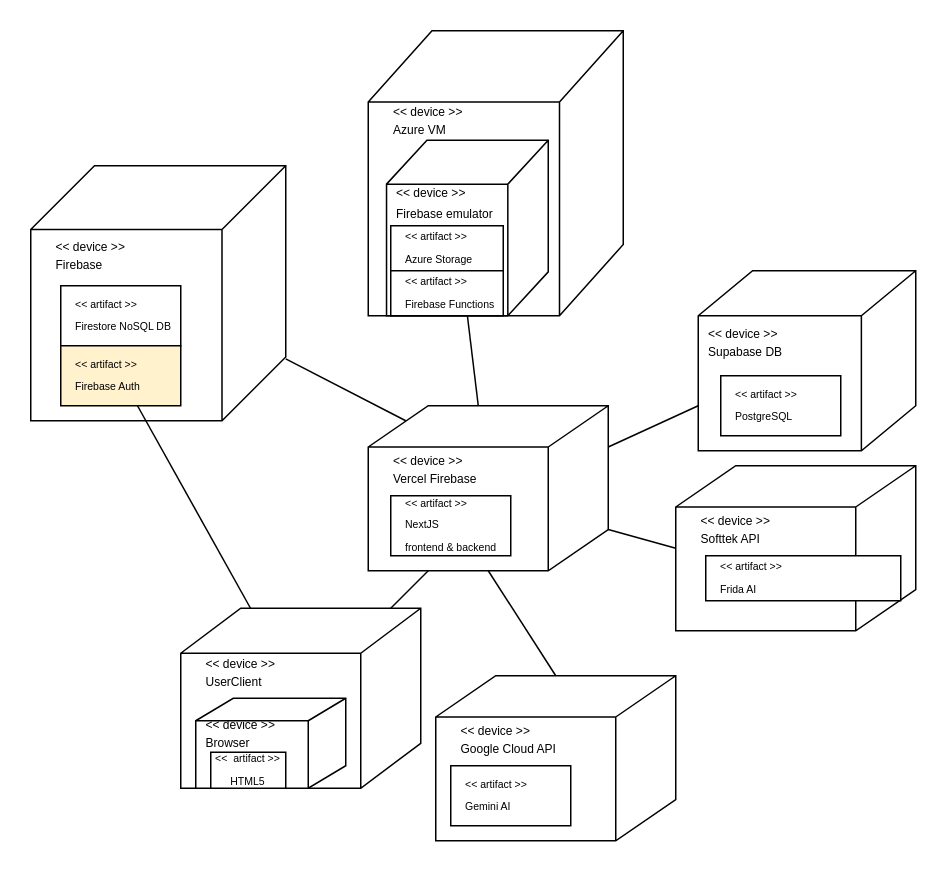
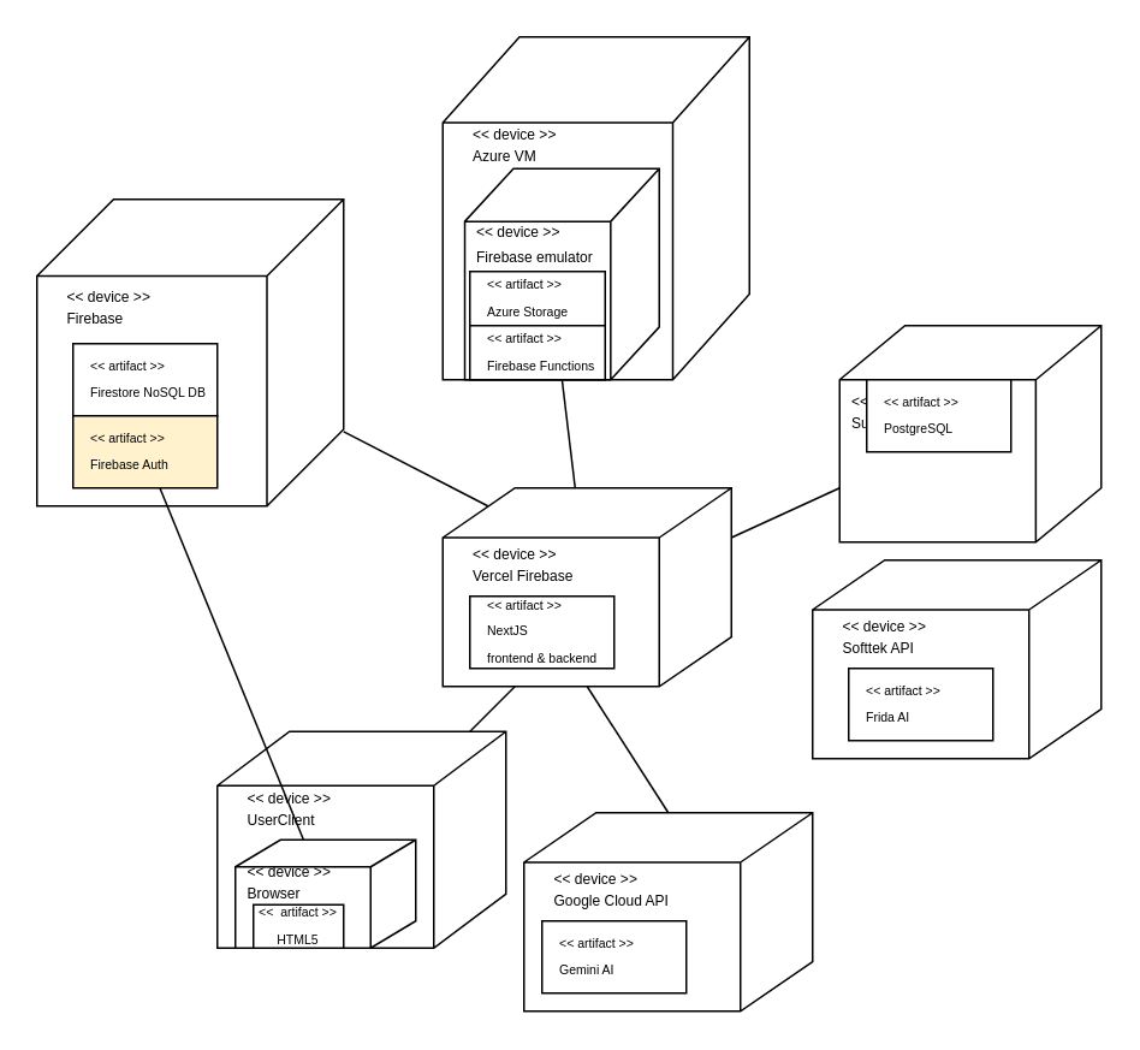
  <mxCell id="0" />
  <mxCell id="1" parent="0" />
  <mxCell id="2" value="" style="group" parent="1" vertex="1" connectable="0"><mxGeometry x="120" y="90" width="490" height="470" as="geometry" /></mxCell>
  <mxCell id="3" value="" style="group" parent="2" vertex="1" connectable="0"><mxGeometry y="315" width="160" height="140" as="geometry" /></mxCell>
  <mxCell id="4" value="&lt;div style=&quot;line-height: 100%;&quot;&gt;&lt;font style=&quot;font-size: 8px; line-height: 100%;&quot;&gt;&amp;lt;&amp;lt; device &amp;gt;&amp;gt;&lt;/font&gt;&lt;div&gt;&lt;font style=&quot;font-size: 8px; line-height: 100%;&quot;&gt;UserClient&lt;/font&gt;&lt;/div&gt;&lt;/div&gt;" style="html=1;outlineConnect=0;whiteSpace=wrap;fillColor=#FFFFFF;shape=mxgraph.archimate3.node;align=left;verticalAlign=top;spacingTop=23;spacing=2;spacingLeft=15;" parent="3" vertex="1"><mxGeometry width="160" height="120" as="geometry" /></mxCell>
  <mxCell id="5" value="&lt;div style=&quot;line-height: 100%;&quot;&gt;&lt;font style=&quot;font-size: 8px; line-height: 100%;&quot;&gt;&amp;lt;&amp;lt; device &amp;gt;&amp;gt;&lt;/font&gt;&lt;div&gt;&lt;font style=&quot;font-size: 8px; line-height: 100%;&quot;&gt;Browser&lt;/font&gt;&lt;/div&gt;&lt;/div&gt;" style="html=1;outlineConnect=0;whiteSpace=wrap;fillColor=#FFFFFF;shape=mxgraph.archimate3.node;align=left;verticalAlign=top;spacingTop=4;spacing=2;spacingLeft=5;" parent="3" vertex="1"><mxGeometry x="10" y="60" width="100" height="60" as="geometry" /></mxCell>
  <mxCell id="6" value="&lt;div&gt;&lt;font style=&quot;font-size: 7px;&quot;&gt;&amp;lt;&amp;lt; &amp;nbsp;artifact &amp;gt;&amp;gt;&lt;/font&gt;&lt;/div&gt;&lt;font style=&quot;font-size: 7px;&quot;&gt;HTML5&lt;/font&gt;" style="html=1;dashed=0;whiteSpace=wrap;align=center;verticalAlign=middle;spacingBottom=5;" parent="3" vertex="1"><mxGeometry x="20" y="96" width="50" height="24" as="geometry" /></mxCell>
  <mxCell id="7" value="" style="group" parent="2" vertex="1" connectable="0"><mxGeometry x="330" y="220" width="160" height="110" as="geometry" /></mxCell>
  <mxCell id="8" value="&lt;div style=&quot;line-height: 100%;&quot;&gt;&lt;font style=&quot;font-size: 8px; line-height: 100%;&quot;&gt;&amp;lt;&amp;lt; device &amp;gt;&amp;gt;&lt;/font&gt;&lt;div&gt;&lt;font style=&quot;font-size: 8px; line-height: 100%;&quot;&gt;Softtek API&lt;/font&gt;&lt;/div&gt;&lt;/div&gt;" style="html=1;outlineConnect=0;whiteSpace=wrap;fillColor=#FFFFFF;shape=mxgraph.archimate3.node;align=left;verticalAlign=top;spacingTop=23;spacing=2;spacingLeft=15;" parent="7" vertex="1"><mxGeometry width="160" height="110" as="geometry" /></mxCell>
- <mxCell id="9" value="&lt;font style=&quot;font-size: 7px;&quot;&gt;&amp;lt;&amp;lt; artifact &amp;gt;&amp;gt;&lt;/font&gt;&lt;div&gt;&lt;span style=&quot;font-size: 7px;&quot;&gt;Frida AI&lt;/span&gt;&lt;/div&gt;" style="html=1;dashed=0;whiteSpace=wrap;spacingLeft=8;align=left;spacingTop=-4;" vertex="1" parent="7"><mxGeometry x="20" y="60" width="130" height="30" as="geometry" /></mxCell>
+ <mxCell id="9" value="&lt;font style=&quot;font-size: 7px;&quot;&gt;&amp;lt;&amp;lt; artifact &amp;gt;&amp;gt;&lt;/font&gt;&lt;div&gt;&lt;span style=&quot;font-size: 7px;&quot;&gt;Frida AI&lt;/span&gt;&lt;/div&gt;" style="html=1;dashed=0;whiteSpace=wrap;spacingLeft=8;align=left;spacingTop=-4;" vertex="1" parent="7"><mxGeometry x="20" y="60" width="80" height="40" as="geometry" /></mxCell>
  <mxCell id="10" value="" style="group" parent="2" vertex="1" connectable="0"><mxGeometry x="125" y="180" width="160" height="110" as="geometry" /></mxCell>
  <mxCell id="11" value="&lt;div style=&quot;line-height: 100%;&quot;&gt;&lt;font style=&quot;font-size: 8px; line-height: 100%;&quot;&gt;&amp;lt;&amp;lt; device &amp;gt;&amp;gt;&lt;br&gt;Vercel Firebase&lt;/font&gt;&lt;/div&gt;" style="html=1;outlineConnect=0;whiteSpace=wrap;fillColor=#FFFFFF;shape=mxgraph.archimate3.node;align=left;verticalAlign=top;spacingTop=23;spacing=2;spacingLeft=15;" parent="10" vertex="1"><mxGeometry width="160" height="110" as="geometry" /></mxCell>
  <mxCell id="12" value="&lt;font style=&quot;font-size: 7px;&quot;&gt;&amp;lt;&amp;lt; artifact &amp;gt;&amp;gt;&lt;/font&gt;&lt;div&gt;&lt;span style=&quot;font-size: 7px;&quot;&gt;NextJS&amp;nbsp;&lt;/span&gt;&lt;/div&gt;&lt;div&gt;&lt;span style=&quot;font-size: 7px;&quot;&gt;frontend &amp;amp; backend&lt;/span&gt;&lt;/div&gt;" style="html=1;dashed=0;whiteSpace=wrap;spacingLeft=8;align=left;spacingTop=-4;" parent="10" vertex="1"><mxGeometry x="15" y="60" width="80" height="40" as="geometry" /></mxCell>
  <mxCell id="13" value="" style="group" parent="2" vertex="1" connectable="0"><mxGeometry x="170" y="360" width="160" height="110" as="geometry" /></mxCell>
  <mxCell id="14" value="&lt;div style=&quot;line-height: 100%;&quot;&gt;&lt;font style=&quot;font-size: 8px; line-height: 100%;&quot;&gt;&amp;lt;&amp;lt; device &amp;gt;&amp;gt;&lt;/font&gt;&lt;div&gt;&lt;span style=&quot;font-size: 8px;&quot;&gt;Google Cloud API&lt;/span&gt;&lt;/div&gt;&lt;/div&gt;" style="html=1;outlineConnect=0;whiteSpace=wrap;fillColor=#FFFFFF;shape=mxgraph.archimate3.node;align=left;verticalAlign=top;spacingTop=23;spacing=2;spacingLeft=15;" parent="13" vertex="1"><mxGeometry width="160" height="110" as="geometry" /></mxCell>
  <mxCell id="15" value="&lt;font style=&quot;font-size: 7px;&quot;&gt;&amp;lt;&amp;lt; artifact &amp;gt;&amp;gt;&lt;/font&gt;&lt;div&gt;&lt;span style=&quot;font-size: 7px;&quot;&gt;Gemini AI&lt;/span&gt;&lt;/div&gt;" style="html=1;dashed=0;whiteSpace=wrap;spacingLeft=8;align=left;spacingTop=-4;" vertex="1" parent="13"><mxGeometry x="10.0" y="60" width="80" height="40" as="geometry" /></mxCell>
  <mxCell id="16" style="edgeStyle=none;rounded=0;orthogonalLoop=1;jettySize=auto;html=1;exitX=0.25;exitY=1;exitDx=0;exitDy=0;exitPerimeter=0;endArrow=none;startFill=0;" parent="2" source="11" target="4" edge="1"><mxGeometry relative="1" as="geometry" /></mxCell>
  <mxCell id="17" style="edgeStyle=none;rounded=0;orthogonalLoop=1;jettySize=auto;html=1;exitX=0.5;exitY=1;exitDx=0;exitDy=0;exitPerimeter=0;entryX=0.5;entryY=0;entryDx=0;entryDy=0;entryPerimeter=0;endArrow=none;startFill=0;" parent="2" source="11" target="14" edge="1"><mxGeometry relative="1" as="geometry" /></mxCell>
- <mxCell id="18" style="edgeStyle=none;rounded=0;orthogonalLoop=1;jettySize=auto;html=1;exitX=1;exitY=0.75;exitDx=0;exitDy=0;exitPerimeter=0;entryX=0;entryY=0.5;entryDx=0;entryDy=0;entryPerimeter=0;endArrow=none;startFill=0;" parent="2" source="11" target="8" edge="1"><mxGeometry relative="1" as="geometry" /></mxCell>
  <mxCell id="19" value="&lt;div style=&quot;line-height: 100%;&quot;&gt;&lt;font style=&quot;font-size: 8px; line-height: 100%;&quot;&gt;&lt;br&gt;&lt;/font&gt;&lt;/div&gt;&lt;div style=&quot;line-height: 100%;&quot;&gt;&lt;font style=&quot;font-size: 8px; line-height: 100%;&quot;&gt;&lt;br&gt;&lt;/font&gt;&lt;/div&gt;&lt;div style=&quot;line-height: 100%;&quot;&gt;&lt;font style=&quot;font-size: 8px; line-height: 100%;&quot;&gt;&amp;lt;&amp;lt; device &amp;gt;&amp;gt;&lt;/font&gt;&lt;div&gt;&lt;span style=&quot;font-size: 8px;&quot;&gt;Supabase DB&lt;/span&gt;&lt;/div&gt;&lt;/div&gt;" style="html=1;outlineConnect=0;whiteSpace=wrap;fillColor=#FFFFFF;shape=mxgraph.archimate3.node;align=left;verticalAlign=top;spacingTop=4;spacing=2;spacingLeft=5;" parent="2" vertex="1"><mxGeometry x="345" y="90" width="145" height="120" as="geometry" /></mxCell>
  <mxCell id="20" style="edgeStyle=none;rounded=0;orthogonalLoop=1;jettySize=auto;html=1;exitX=1;exitY=0.25;exitDx=0;exitDy=0;exitPerimeter=0;entryX=0;entryY=0.75;entryDx=0;entryDy=0;entryPerimeter=0;endArrow=none;startFill=0;" parent="2" source="11" target="19" edge="1"><mxGeometry relative="1" as="geometry" /></mxCell>
- <mxCell id="21" value="&lt;font style=&quot;font-size: 7px;&quot;&gt;&amp;lt;&amp;lt; artifact &amp;gt;&amp;gt;&lt;/font&gt;&lt;div&gt;&lt;span style=&quot;font-size: 7px;&quot;&gt;PostgreSQL&lt;/span&gt;&lt;/div&gt;" style="html=1;dashed=0;whiteSpace=wrap;spacingLeft=8;align=left;spacingTop=-4;" vertex="1" parent="2"><mxGeometry x="360" y="160" width="80" height="40" as="geometry" /></mxCell>
+ <mxCell id="21" value="&lt;font style=&quot;font-size: 7px;&quot;&gt;&amp;lt;&amp;lt; artifact &amp;gt;&amp;gt;&lt;/font&gt;&lt;div&gt;&lt;span style=&quot;font-size: 7px;&quot;&gt;PostgreSQL&lt;/span&gt;&lt;/div&gt;" style="html=1;dashed=0;whiteSpace=wrap;spacingLeft=8;align=left;spacingTop=-4;" vertex="1" parent="2"><mxGeometry x="360" y="120" width="80" height="40" as="geometry" /></mxCell>
  <mxCell id="22" value="&lt;div style=&quot;line-height: 100%;&quot;&gt;&lt;font style=&quot;font-size: 26px;&quot;&gt;&amp;nbsp;&lt;/font&gt;&lt;/div&gt;&lt;div style=&quot;line-height: 100%;&quot;&gt;&lt;font style=&quot;font-size: 8px; line-height: 100%;&quot;&gt;&amp;lt;&amp;lt; device &amp;gt;&amp;gt;&lt;/font&gt;&lt;div&gt;&lt;font style=&quot;font-size: 8px; line-height: 100%;&quot;&gt;Azure VM&lt;/font&gt;&lt;/div&gt;&lt;/div&gt;" style="html=1;outlineConnect=0;whiteSpace=wrap;fillColor=#FFFFFF;shape=mxgraph.archimate3.node;align=left;verticalAlign=top;spacingTop=23;spacing=2;spacingLeft=15;" parent="1" vertex="1"><mxGeometry x="245" y="20" width="170" height="190" as="geometry" /></mxCell>
  <mxCell id="23" value="&lt;div style=&quot;line-height: 100%;&quot;&gt;&lt;font style=&quot;font-size: 27px;&quot;&gt;&amp;nbsp;&lt;/font&gt;&lt;/div&gt;&lt;div style=&quot;line-height: 100%;&quot;&gt;&lt;span style=&quot;font-size: 8px;&quot;&gt;&amp;lt;&amp;lt; device &amp;gt;&amp;gt;&lt;/span&gt;&lt;br&gt;&lt;/div&gt;&lt;div style=&quot;line-height: 100%;&quot;&gt;&lt;div&gt;&lt;font style=&quot;font-size: 8px; line-height: 100%;&quot;&gt;Firebase emulator&lt;/font&gt;&lt;/div&gt;&lt;div&gt;&lt;br&gt;&lt;/div&gt;&lt;/div&gt;" style="html=1;outlineConnect=0;whiteSpace=wrap;fillColor=#FFFFFF;shape=mxgraph.archimate3.node;align=left;verticalAlign=top;spacingTop=4;spacing=2;spacingLeft=5;" parent="1" vertex="1"><mxGeometry x="257.19" y="93" width="107.81" height="117" as="geometry" /></mxCell>
  <mxCell id="24" value="&lt;font style=&quot;font-size: 7px;&quot;&gt;&amp;lt;&amp;lt; artifact &amp;gt;&amp;gt;&lt;/font&gt;&lt;div&gt;&lt;span style=&quot;font-size: 7px;&quot;&gt;Azure Storage&lt;/span&gt;&lt;/div&gt;" style="html=1;dashed=0;whiteSpace=wrap;spacingLeft=8;align=left;spacingTop=-4;" vertex="1" parent="1"><mxGeometry x="260" y="150" width="75" height="30" as="geometry" /></mxCell>
  <mxCell id="25" style="rounded=0;orthogonalLoop=1;jettySize=auto;html=1;exitX=0.5;exitY=1;exitDx=0;exitDy=0;exitPerimeter=0;endArrow=none;startFill=0;" parent="1" source="23" target="11" edge="1"><mxGeometry relative="1" as="geometry" /></mxCell>
  <mxCell id="26" value="&lt;font style=&quot;font-size: 7px;&quot;&gt;&amp;lt;&amp;lt; artifact &amp;gt;&amp;gt;&lt;/font&gt;&lt;div&gt;&lt;span style=&quot;font-size: 7px;&quot;&gt;Firebase Functions&lt;/span&gt;&lt;/div&gt;" style="html=1;dashed=0;whiteSpace=wrap;spacingLeft=8;align=left;spacingTop=-4;" vertex="1" parent="1"><mxGeometry x="260" y="180" width="75" height="30" as="geometry" /></mxCell>
  <mxCell id="27" style="rounded=0;orthogonalLoop=1;jettySize=auto;html=1;endArrow=none;startFill=0;" edge="1" parent="1" source="28"><mxGeometry relative="1" as="geometry"><mxPoint x="270" y="280" as="targetPoint" /></mxGeometry></mxCell>
  <mxCell id="28" value="&lt;div style=&quot;line-height: 100%;&quot;&gt;&lt;font style=&quot;font-size: 26px;&quot;&gt;&amp;nbsp;&lt;/font&gt;&lt;/div&gt;&lt;div style=&quot;line-height: 100%;&quot;&gt;&lt;font style=&quot;font-size: 8px; line-height: 100%;&quot;&gt;&amp;lt;&amp;lt; device &amp;gt;&amp;gt;&lt;/font&gt;&lt;div&gt;&lt;font style=&quot;font-size: 8px; line-height: 100%;&quot;&gt;Firebase&lt;/font&gt;&lt;/div&gt;&lt;/div&gt;" style="html=1;outlineConnect=0;whiteSpace=wrap;fillColor=#FFFFFF;shape=mxgraph.archimate3.node;align=left;verticalAlign=top;spacingTop=23;spacing=2;spacingLeft=15;" vertex="1" parent="1"><mxGeometry x="20" y="110" width="170" height="170" as="geometry" /></mxCell>
  <mxCell id="29" value="&lt;font style=&quot;font-size: 7px;&quot;&gt;&amp;lt;&amp;lt; artifact &amp;gt;&amp;gt;&lt;/font&gt;&lt;div&gt;&lt;span style=&quot;font-size: 7px;&quot;&gt;Firestore NoSQL DB&lt;/span&gt;&lt;/div&gt;" style="html=1;dashed=0;whiteSpace=wrap;spacingLeft=8;align=left;spacingTop=-4;" vertex="1" parent="1"><mxGeometry x="40" y="190" width="80" height="40" as="geometry" /></mxCell>
- <mxCell id="30" style="rounded=0;orthogonalLoop=1;jettySize=auto;html=1;endArrow=none;startFill=0;" edge="1" parent="1" source="31" target="4"><mxGeometry relative="1" as="geometry" /></mxCell>
+ <mxCell id="30" style="rounded=0;orthogonalLoop=1;jettySize=auto;html=1;endArrow=none;startFill=0;" edge="1" parent="1" source="31" target="5"><mxGeometry relative="1" as="geometry" /></mxCell>
  <mxCell id="31" value="&lt;font style=&quot;font-size: 7px;&quot;&gt;&amp;lt;&amp;lt; artifact &amp;gt;&amp;gt;&lt;/font&gt;&lt;div&gt;&lt;span style=&quot;font-size: 7px;&quot;&gt;Firebase Auth&lt;/span&gt;&lt;/div&gt;" style="html=1;dashed=0;whiteSpace=wrap;spacingLeft=8;align=left;spacingTop=-4;fillColor=#fff2cc;" vertex="1" parent="1"><mxGeometry x="40" y="230" width="80" height="40" as="geometry" /></mxCell>
